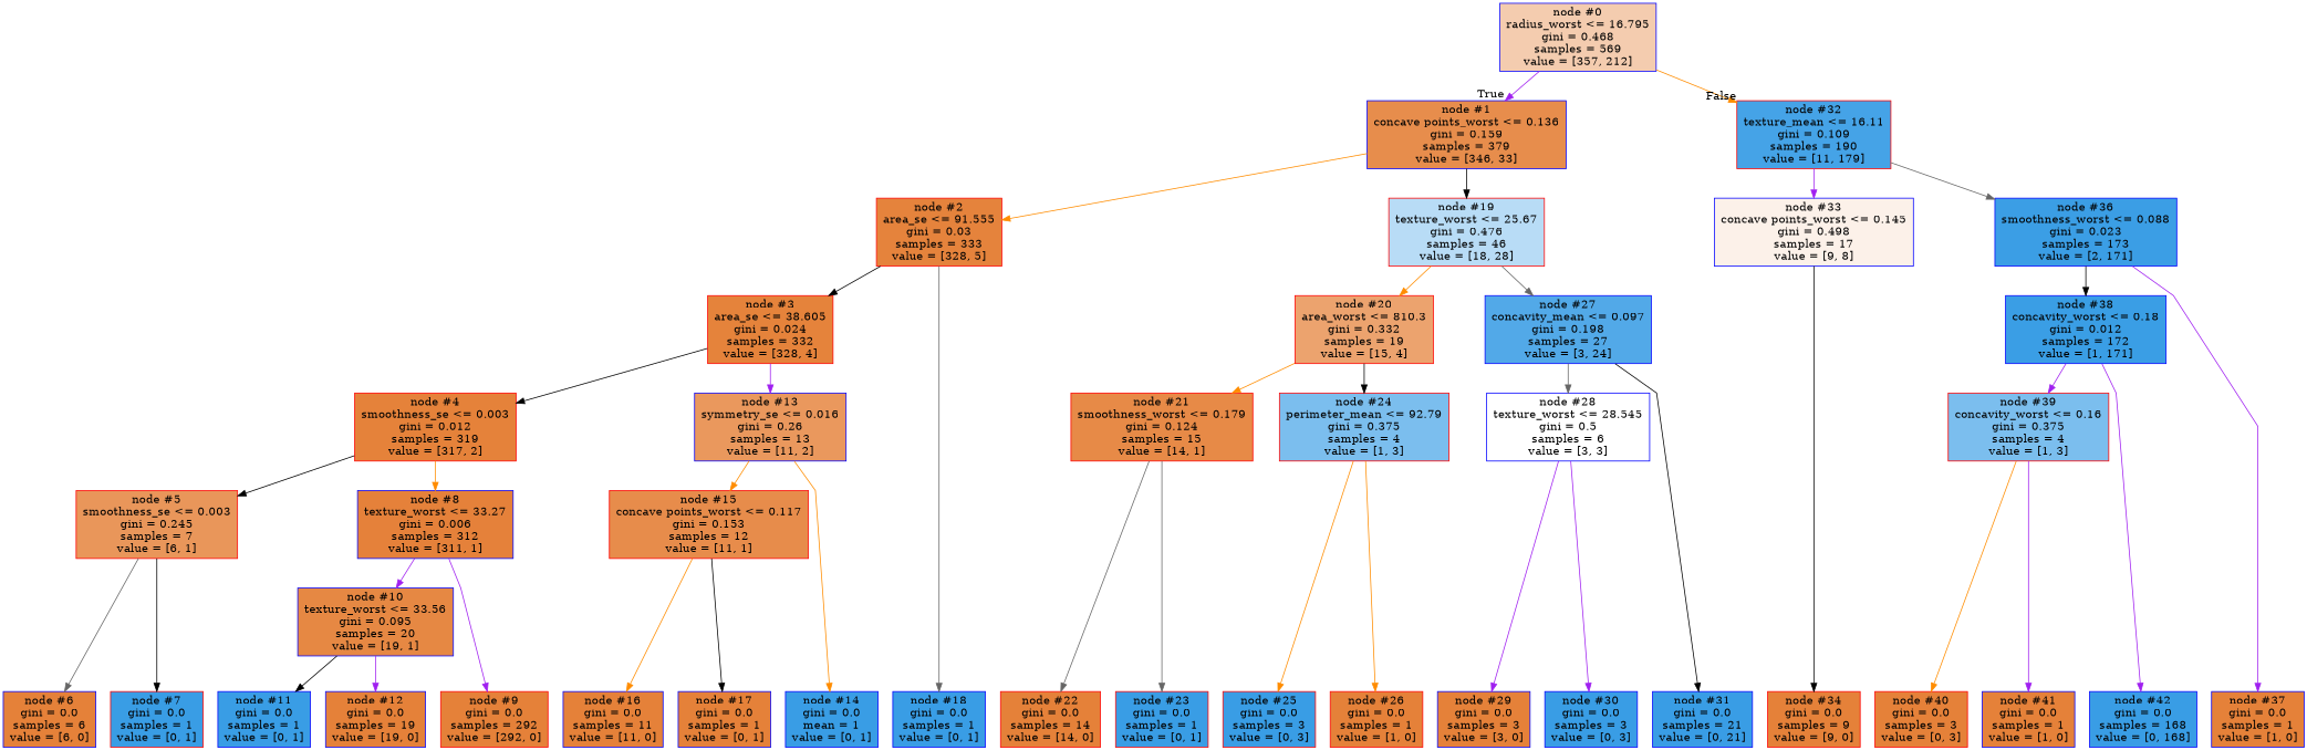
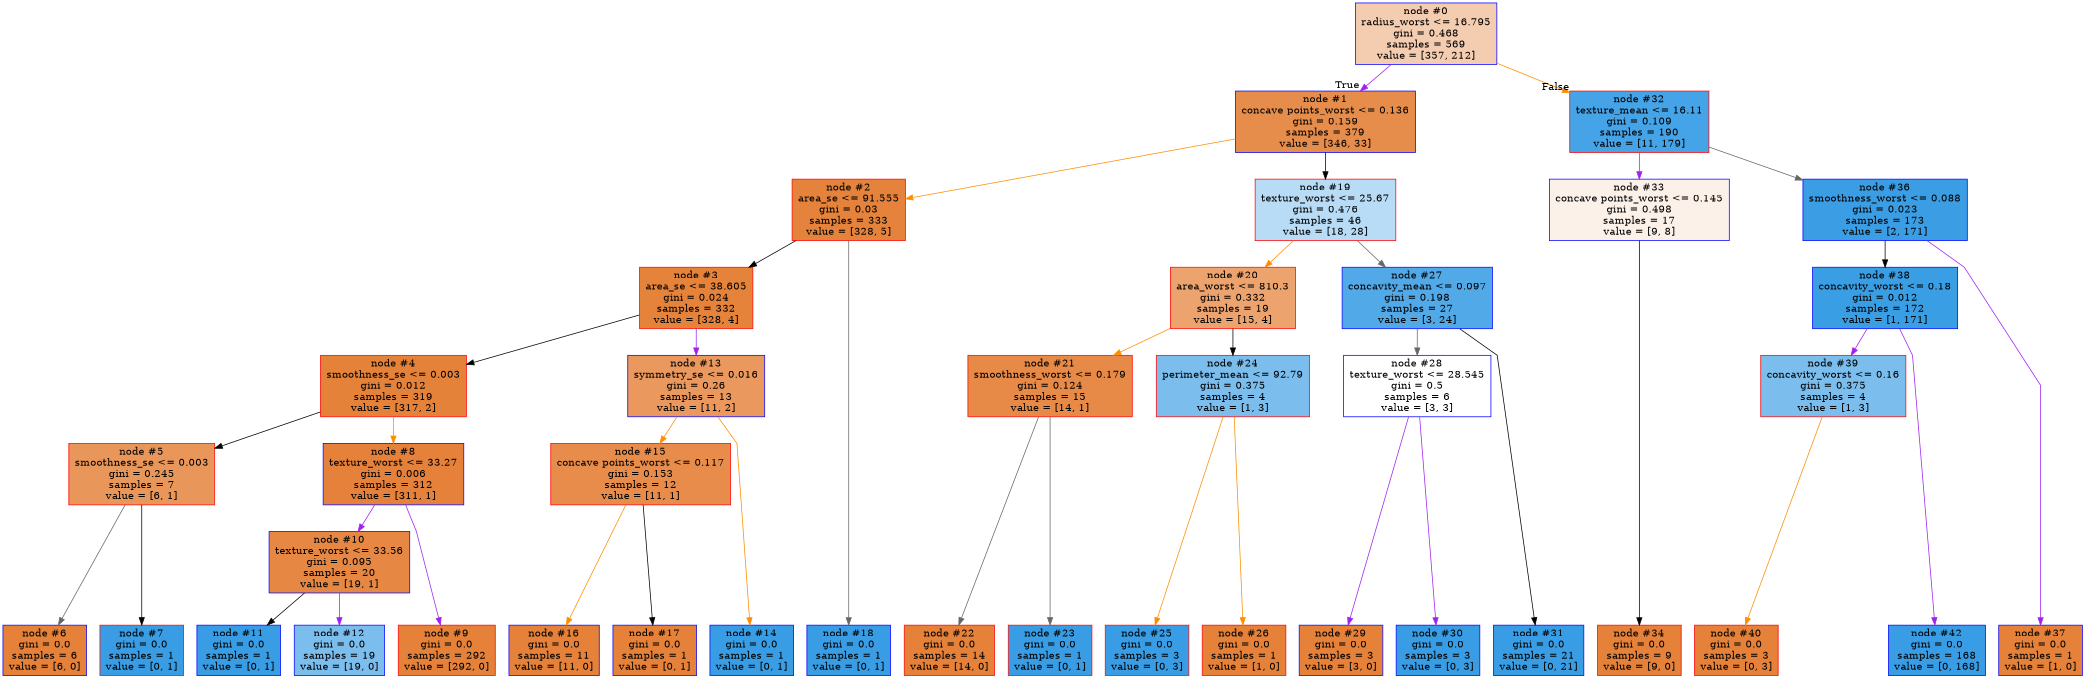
  digraph {
    ranksep=equally
    splines=polyline
    node [color=blue fillcolor="#e58139" shape=box style=filled]
    edge [color=purple]
    n1 [fillcolor="#f4ccaf" label="node #0\nradius_worst <= 16.795\ngini = 0.468\nsamples = 569\nvalue = [357, 212]"]
    n2 [fillcolor="#e78d4c" label="node #1\nconcave points_worst <= 0.136\ngini = 0.159\nsamples = 379\nvalue = [346, 33]"]
    n3 [color=red fillcolor="#45a3e7" label="node #32\ntexture_mean <= 16.11\ngini = 0.109\nsamples = 190\nvalue = [11, 179]"]
    n4 [color=red fillcolor="#e5833c" label="node #2\narea_se <= 91.555\ngini = 0.03\nsamples = 333\nvalue = [328, 5]"]
    n5 [color=red fillcolor="#b8dcf6" label="node #19\ntexture_worst <= 25.67\ngini = 0.476\nsamples = 46\nvalue = [18, 28]"]
    n6 [fillcolor="#fcf1e9" label="node #33\nconcave points_worst <= 0.145\ngini = 0.498\nsamples = 17\nvalue = [9, 8]"]
    n7 [fillcolor="#3b9ee5" label="node #36\nsmoothness_worst <= 0.088\ngini = 0.023\nsamples = 173\nvalue = [2, 171]"]
    n8 [color=red fillcolor="#e5833b" label="node #3\narea_se <= 38.605\ngini = 0.024\nsamples = 332\nvalue = [328, 4]"]
    n9 [color=red fillcolor="#eca36e" label="node #20\narea_worst <= 810.3\ngini = 0.332\nsamples = 19\nvalue = [15, 4]"]
    n10 [fillcolor="#52a9e8" label="node #27\nconcavity_mean <= 0.097\ngini = 0.198\nsamples = 27\nvalue = [3, 24]"]
    n11 [fillcolor="#3a9ee5" label="node #38\nconcavity_worst <= 0.18\ngini = 0.012\nsamples = 172\nvalue = [1, 171]"]
    n12 [color=red fillcolor="#e5823a" label="node #4\nsmoothness_se <= 0.003\ngini = 0.012\nsamples = 319\nvalue = [317, 2]"]
    n13 [fillcolor="#ea985d" label="node #13\nsymmetry_se <= 0.016\ngini = 0.26\nsamples = 13\nvalue = [11, 2]"]
    n14 [color=red fillcolor="#e78a47" label="node #21\nsmoothness_worst <= 0.179\ngini = 0.124\nsamples = 15\nvalue = [14, 1]"]
    n15 [color=red fillcolor="#7bbeee" label="node #24\nperimeter_mean <= 92.79\ngini = 0.375\nsamples = 4\nvalue = [1, 3]"]
    n16 [fillcolor="#ffffff" label="node #28\ntexture_worst <= 28.545\ngini = 0.5\nsamples = 6\nvalue = [3, 3]"]
    n17 [color=red fillcolor="#7bbeee" label="node #39\nconcavity_worst <= 0.16\ngini = 0.375\nsamples = 4\nvalue = [1, 3]"]
    n18 [color=red fillcolor="#e9965a" label="node #5\nsmoothness_se <= 0.003\ngini = 0.245\nsamples = 7\nvalue = [6, 1]"]
    n19 [fillcolor="#e5813a" label="node #8\ntexture_worst <= 33.27\ngini = 0.006\nsamples = 312\nvalue = [311, 1]"]
    n20 [color=red fillcolor="#e78c4b" label="node #15\nconcave points_worst <= 0.117\ngini = 0.153\nsamples = 12\nvalue = [11, 1]"]
    n21 [fillcolor="#e68843" label="node #10\ntexture_worst <= 33.56\ngini = 0.095\nsamples = 20\nvalue = [19, 1]"]
    n22 [label="node #6\ngini = 0.0\nsamples = 6\nvalue = [6, 0]"]
    n23 [color=red fillcolor="#399de5" label="node #7\ngini = 0.0\nsamples = 1\nvalue = [0, 1]"]
    n24 [color=red label="node #9\ngini = 0.0\nsamples = 292\nvalue = [292, 0]"]
    n25 [fillcolor="#399de5" label="node #11\ngini = 0.0\nsamples = 1\nvalue = [0, 1]"]
-   n26 [label="node #12\ngini = 0.0\nsamples = 19\nvalue = [19, 0]"]
-   n27 [fillcolor="#399de5" label="node #14\ngini = 0.0\nmean = 1\nvalue = [0, 1]"]
+   n26 [fillcolor="#7bbeee" label="node #12\ngini = 0.0\nsamples = 19\nvalue = [19, 0]"]
+   n27 [fillcolor="#399de5" label="node #14\ngini = 0.0\nsamples = 1\nvalue = [0, 1]"]
    n28 [label="node #16\ngini = 0.0\nsamples = 11\nvalue = [11, 0]"]
    n29 [label="node #17\ngini = 0.0\nsamples = 1\nvalue = [0, 1]"]
    n30 [fillcolor="#399de5" label="node #18\ngini = 0.0\nsamples = 1\nvalue = [0, 1]"]
    n31 [color=red label="node #22\ngini = 0.0\nsamples = 14\nvalue = [14, 0]"]
    n32 [color=red fillcolor="#399de5" label="node #23\ngini = 0.0\nsamples = 1\nvalue = [0, 1]"]
    n33 [color=red fillcolor="#399de5" label="node #25\ngini = 0.0\nsamples = 3\nvalue = [0, 3]"]
    n34 [color=red label="node #26\ngini = 0.0\nsamples = 1\nvalue = [1, 0]"]
    n35 [label="node #29\ngini = 0.0\nsamples = 3\nvalue = [3, 0]"]
    n36 [fillcolor="#399de5" label="node #30\ngini = 0.0\nsamples = 3\nvalue = [0, 3]"]
    n37 [fillcolor="#399de5" label="node #31\ngini = 0.0\nsamples = 21\nvalue = [0, 21]"]
    n38 [color=red label="node #34\ngini = 0.0\nsamples = 9\nvalue = [9, 0]"]
    n39 [label="node #37\ngini = 0.0\nsamples = 1\nvalue = [1, 0]"]
    n40 [color=red label="node #40\ngini = 0.0\nsamples = 3\nvalue = [0, 3]"]
-   n41 [label="node #41\ngini = 0.0\nsamples = 1\nvalue = [1, 0]"]
    n42 [fillcolor="#399de5" label="node #42\ngini = 0.0\nsamples = 168\nvalue = [0, 168]"]
    subgraph sub_1 {
      rank=same
      n1
    }
    subgraph sub_2 {
      rank=same
      n2
      n3
    }
    subgraph sub_3 {
      rank=same
      n4
      n5
      n6
      n7
    }
    subgraph sub_4 {
      rank=same
      n8
      n9
      n10
      n11
    }
    subgraph sub_5 {
      rank=same
      n12
      n13
      n14
      n15
      n16
      n17
    }
    subgraph sub_6 {
      rank=same
      n18
      n19
      n20
    }
    subgraph sub_7 {
      rank=same
      n21
    }
    subgraph sub_8 {
      rank=same
      n22
      n23
      n24
      n25
      n26
      n27
      n28
      n29
      n30
      n31
      n32
      n33
      n34
      n35
      n36
      n37
      n38
      n39
      n40
-     n41
      n42
    }
    n1 -> n2 [headlabel=True labelangle=45 labeldistance=2.5]
    n1 -> n3 [color=darkorange headlabel=False labelangle=-45 labeldistance=2.5]
    n2 -> n4 [color=darkorange]
    n2 -> n5 [color=black]
    n3 -> n6
    n3 -> n7 [color=gray40]
    n4 -> n8 [color=black]
    n4 -> n30 [color=gray40]
    n5 -> n9 [color=darkorange]
    n5 -> n10 [color=gray40]
    n6 -> n38 [color=black]
    n7 -> n11 [color=black]
    n7 -> n39
    n8 -> n12 [color=black]
    n8 -> n13
    n9 -> n14 [color=darkorange]
    n9 -> n15 [color=black]
    n10 -> n16 [color=gray40]
    n10 -> n37 [color=black]
    n11 -> n17
    n11 -> n42
    n12 -> n18 [color=black]
    n12 -> n19 [color=darkorange]
    n13 -> n20 [color=darkorange]
    n13 -> n27 [color=darkorange]
    n14 -> n31 [color=gray40]
    n14 -> n32 [color=gray40]
    n15 -> n33 [color=darkorange]
    n15 -> n34 [color=darkorange]
    n16 -> n35
    n16 -> n36
    n17 -> n40 [color=darkorange]
-   n17 -> n41
    n18 -> n22 [color=gray40]
    n18 -> n23 [color=black]
    n19 -> n21
    n19 -> n24
    n20 -> n28 [color=darkorange]
    n20 -> n29 [color=black]
    n21 -> n25 [color=black]
    n21 -> n26
  }
